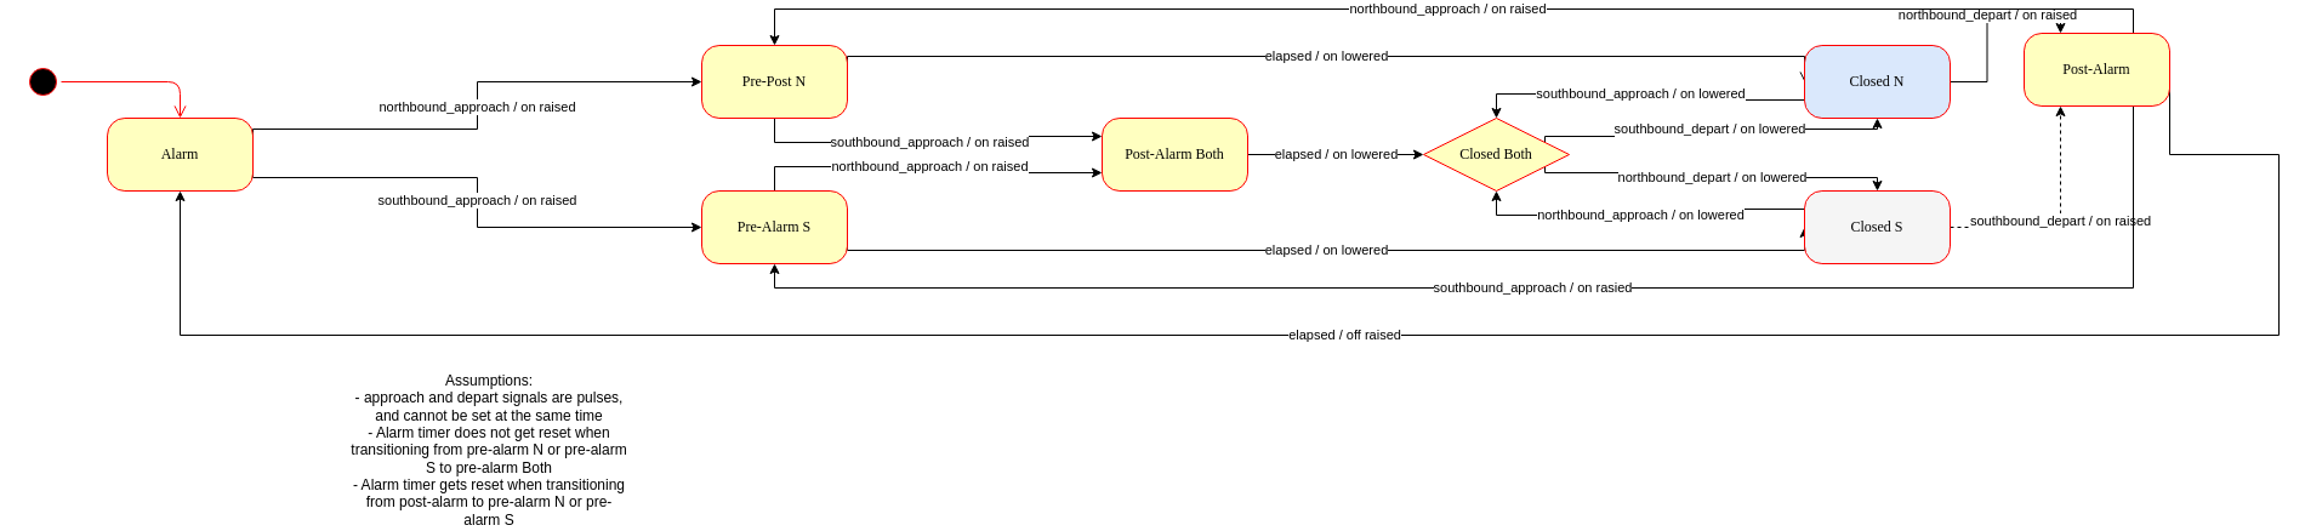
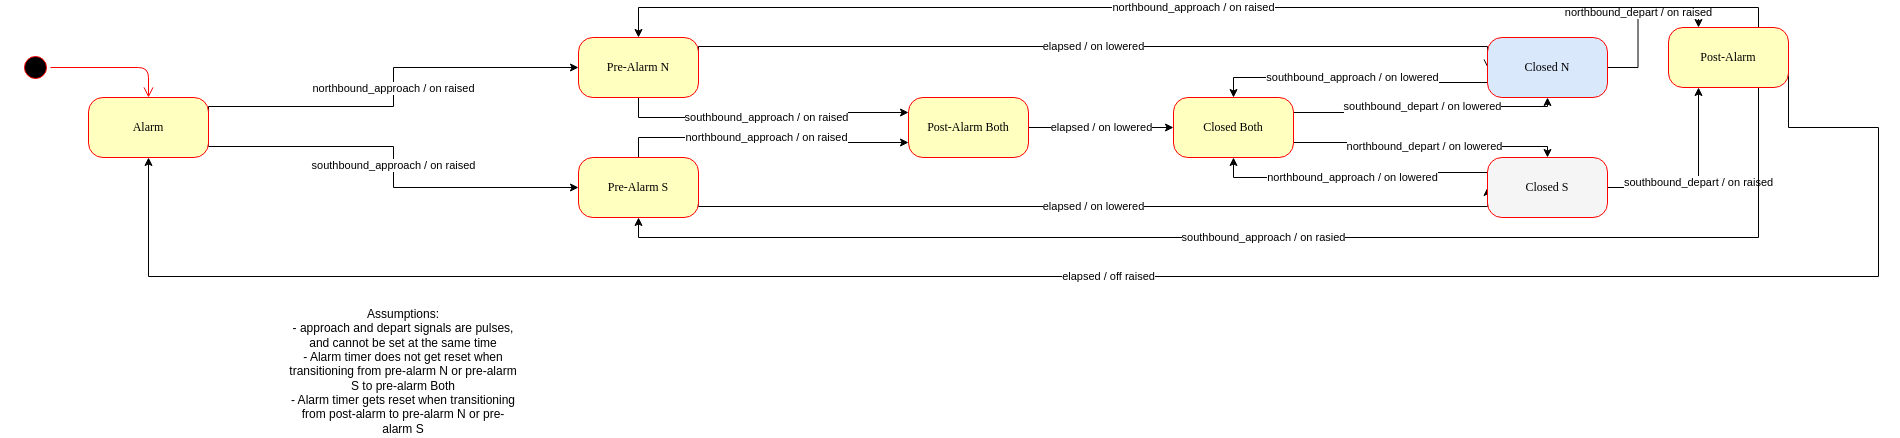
  <mxCell id="0" />
  <mxCell id="1" parent="0" />
  <mxCell id="2" value="" style="ellipse;html=1;shape=startState;fillColor=#000000;strokeColor=#ff0000;rounded=1;shadow=0;comic=0;labelBackgroundColor=none;fontFamily=Verdana;fontSize=12;fontColor=#000000;align=center;direction=south;" parent="1" vertex="1"><mxGeometry x="20" y="45" width="30" height="30" as="geometry" /></mxCell>
  <mxCell id="3" value="northbound_approach / on raised" style="edgeStyle=orthogonalEdgeStyle;rounded=0;orthogonalLoop=1;jettySize=auto;html=1;exitX=1;exitY=0.5;exitDx=0;exitDy=0;labelPosition=center;verticalLabelPosition=top;align=center;verticalAlign=bottom;" edge="1" parent="1" source="5" target="9"><mxGeometry relative="1" as="geometry"><Array as="points"><mxPoint x="208" y="99" /><mxPoint x="393" y="99" /><mxPoint x="393" y="60" /></Array><mxPoint as="offset" /></mxGeometry></mxCell>
  <mxCell id="4" value="southbound_approach / on raised" style="edgeStyle=orthogonalEdgeStyle;rounded=0;orthogonalLoop=1;jettySize=auto;html=1;exitX=1;exitY=0.75;exitDx=0;exitDy=0;entryX=0;entryY=0.5;entryDx=0;entryDy=0;" edge="1" parent="1" source="5" target="12"><mxGeometry relative="1" as="geometry"><Array as="points"><mxPoint x="208" y="139" /><mxPoint x="393" y="139" /><mxPoint x="393" y="180" /></Array></mxGeometry></mxCell>
  <mxCell id="5" value="Alarm" style="rounded=1;whiteSpace=wrap;html=1;arcSize=24;fillColor=#ffffc0;strokeColor=#ff0000;shadow=0;comic=0;labelBackgroundColor=none;fontFamily=Verdana;fontSize=12;fontColor=#000000;align=center;" parent="1" vertex="1"><mxGeometry x="88" y="90" width="120" height="60" as="geometry" /></mxCell>
  <mxCell id="6" style="edgeStyle=orthogonalEdgeStyle;html=1;labelBackgroundColor=none;endArrow=open;endSize=8;strokeColor=#ff0000;fontFamily=Verdana;fontSize=12;align=left;" parent="1" source="2" target="5" edge="1"><mxGeometry relative="1" as="geometry" /></mxCell>
  <mxCell id="7" value="elapsed / on lowered" style="edgeStyle=orthogonalEdgeStyle;rounded=0;orthogonalLoop=1;jettySize=auto;html=1;exitX=1;exitY=0.5;exitDx=0;exitDy=0;entryX=0;entryY=0.5;entryDx=0;entryDy=0;endArrow=open;" edge="1" parent="1" source="9" target="23"><mxGeometry relative="1" as="geometry"><Array as="points"><mxPoint x="698" y="39" /><mxPoint x="1487" y="39" /></Array></mxGeometry></mxCell>
  <mxCell id="8" value="southbound_approach / on raised" style="edgeStyle=orthogonalEdgeStyle;rounded=0;orthogonalLoop=1;jettySize=auto;html=1;exitX=0.5;exitY=1;exitDx=0;exitDy=0;entryX=0;entryY=0.25;entryDx=0;entryDy=0;" edge="1" parent="1" source="9" target="14"><mxGeometry relative="1" as="geometry" /></mxCell>
- <mxCell id="9" value="Pre-Post N" style="rounded=1;whiteSpace=wrap;html=1;arcSize=24;fillColor=#ffffc0;strokeColor=#ff0000;shadow=0;comic=0;labelBackgroundColor=none;fontFamily=Verdana;fontSize=12;fontColor=#000000;align=center;" vertex="1" parent="1"><mxGeometry x="578" y="30" width="120" height="60" as="geometry" /></mxCell>
+ <mxCell id="9" value="Pre-Alarm N" style="rounded=1;whiteSpace=wrap;html=1;arcSize=24;fillColor=#ffffc0;strokeColor=#ff0000;shadow=0;comic=0;labelBackgroundColor=none;fontFamily=Verdana;fontSize=12;fontColor=#000000;align=center;" vertex="1" parent="1"><mxGeometry x="578" y="30" width="120" height="60" as="geometry" /></mxCell>
  <mxCell id="10" value="elapsed / on lowered" style="edgeStyle=orthogonalEdgeStyle;rounded=0;orthogonalLoop=1;jettySize=auto;html=1;exitX=1;exitY=0.5;exitDx=0;exitDy=0;entryX=0;entryY=0.5;entryDx=0;entryDy=0;" edge="1" parent="1" source="12" target="20"><mxGeometry x="0.001" relative="1" as="geometry"><Array as="points"><mxPoint x="698" y="199" /><mxPoint x="1487" y="199" /></Array><mxPoint as="offset" /></mxGeometry></mxCell>
  <mxCell id="11" value="northbound_approach / on raised" style="edgeStyle=orthogonalEdgeStyle;rounded=0;orthogonalLoop=1;jettySize=auto;html=1;exitX=0.5;exitY=0;exitDx=0;exitDy=0;entryX=0;entryY=0.75;entryDx=0;entryDy=0;" edge="1" parent="1" source="12" target="14"><mxGeometry relative="1" as="geometry" /></mxCell>
  <mxCell id="12" value="Pre-Alarm S" style="rounded=1;whiteSpace=wrap;html=1;arcSize=24;fillColor=#ffffc0;strokeColor=#ff0000;shadow=0;comic=0;labelBackgroundColor=none;fontFamily=Verdana;fontSize=12;fontColor=#000000;align=center;" vertex="1" parent="1"><mxGeometry x="578" y="150" width="120" height="60" as="geometry" /></mxCell>
  <mxCell id="13" value="elapsed / on lowered" style="edgeStyle=orthogonalEdgeStyle;rounded=0;orthogonalLoop=1;jettySize=auto;html=1;exitX=1;exitY=0.5;exitDx=0;exitDy=0;" edge="1" parent="1" source="14" target="17"><mxGeometry relative="1" as="geometry" /></mxCell>
  <mxCell id="14" value="Post-Alarm Both" style="rounded=1;whiteSpace=wrap;html=1;arcSize=24;fillColor=#ffffc0;strokeColor=#ff0000;shadow=0;comic=0;labelBackgroundColor=none;fontFamily=Verdana;fontSize=12;fontColor=#000000;align=center;" vertex="1" parent="1"><mxGeometry x="908" y="90" width="120" height="60" as="geometry" /></mxCell>
  <mxCell id="15" value="southbound_depart / on lowered" style="edgeStyle=orthogonalEdgeStyle;rounded=0;orthogonalLoop=1;jettySize=auto;html=1;exitX=1;exitY=0.25;exitDx=0;exitDy=0;entryX=0.5;entryY=1;entryDx=0;entryDy=0;" edge="1" parent="1" source="17" target="23"><mxGeometry relative="1" as="geometry"><Array as="points"><mxPoint x="1390" y="105" /><mxPoint x="1390" y="99" /><mxPoint x="1547" y="99" /></Array></mxGeometry></mxCell>
  <mxCell id="16" value="northbound_depart / on lowered" style="edgeStyle=orthogonalEdgeStyle;rounded=0;orthogonalLoop=1;jettySize=auto;html=1;exitX=1;exitY=0.75;exitDx=0;exitDy=0;entryX=0.5;entryY=0;entryDx=0;entryDy=0;" edge="1" parent="1" source="17" target="20"><mxGeometry relative="1" as="geometry"><Array as="points"><mxPoint x="1390" y="135" /><mxPoint x="1390" y="139" /><mxPoint x="1547" y="139" /></Array></mxGeometry></mxCell>
- <mxCell id="17" value="Closed Both" style="rhombus;whiteSpace=wrap;html=1;arcSize=24;fillColor=#ffffc0;strokeColor=#ff0000;shadow=0;comic=0;labelBackgroundColor=none;fontFamily=Verdana;fontSize=12;fontColor=#000000;align=center;" vertex="1" parent="1"><mxGeometry x="1173" y="90" width="120" height="60" as="geometry" /></mxCell>
- <mxCell id="18" value="southbound_depart / on raised" style="edgeStyle=orthogonalEdgeStyle;rounded=0;orthogonalLoop=1;jettySize=auto;html=1;exitX=1;exitY=0.5;exitDx=0;exitDy=0;entryX=0.25;entryY=1;entryDx=0;entryDy=0;dashed=1;" edge="1" parent="1" source="20" target="27"><mxGeometry relative="1" as="geometry" /></mxCell>
+ <mxCell id="17" value="Closed Both" style="rounded=1;whiteSpace=wrap;html=1;arcSize=24;fillColor=#ffffc0;strokeColor=#ff0000;shadow=0;comic=0;labelBackgroundColor=none;fontFamily=Verdana;fontSize=12;fontColor=#000000;align=center;" vertex="1" parent="1"><mxGeometry x="1173" y="90" width="120" height="60" as="geometry" /></mxCell>
+ <mxCell id="18" value="southbound_depart / on raised" style="edgeStyle=orthogonalEdgeStyle;rounded=0;orthogonalLoop=1;jettySize=auto;html=1;exitX=1;exitY=0.5;exitDx=0;exitDy=0;entryX=0.25;entryY=1;entryDx=0;entryDy=0;" edge="1" parent="1" source="20" target="27"><mxGeometry relative="1" as="geometry" /></mxCell>
  <mxCell id="19" value="northbound_approach / on lowered" style="edgeStyle=orthogonalEdgeStyle;rounded=0;orthogonalLoop=1;jettySize=auto;html=1;exitX=0;exitY=0.25;exitDx=0;exitDy=0;entryX=0.5;entryY=1;entryDx=0;entryDy=0;" edge="1" parent="1" source="20" target="17"><mxGeometry relative="1" as="geometry" /></mxCell>
  <mxCell id="20" value="Closed S" style="rounded=1;whiteSpace=wrap;html=1;arcSize=24;fillColor=#f5f5f5;strokeColor=#ff0000;shadow=0;comic=0;labelBackgroundColor=none;fontFamily=Verdana;fontSize=12;fontColor=#000000;align=center;" vertex="1" parent="1"><mxGeometry x="1487" y="150" width="120" height="60" as="geometry" /></mxCell>
  <mxCell id="21" value="northbound_depart / on raised" style="edgeStyle=orthogonalEdgeStyle;rounded=0;orthogonalLoop=1;jettySize=auto;html=1;exitX=1;exitY=0.5;exitDx=0;exitDy=0;entryX=0.25;entryY=0;entryDx=0;entryDy=0;" edge="1" parent="1" source="23" target="27"><mxGeometry relative="1" as="geometry" /></mxCell>
  <mxCell id="22" value="southbound_approach / on lowered" style="edgeStyle=orthogonalEdgeStyle;rounded=0;orthogonalLoop=1;jettySize=auto;html=1;exitX=0;exitY=0.75;exitDx=0;exitDy=0;entryX=0.5;entryY=0;entryDx=0;entryDy=0;" edge="1" parent="1" source="23" target="17"><mxGeometry relative="1" as="geometry" /></mxCell>
  <mxCell id="23" value="Closed N" style="rounded=1;whiteSpace=wrap;html=1;arcSize=24;fillColor=#dae8fc;strokeColor=#ff0000;shadow=0;comic=0;labelBackgroundColor=none;fontFamily=Verdana;fontSize=12;fontColor=#000000;align=center;" vertex="1" parent="1"><mxGeometry x="1487" y="30" width="120" height="60" as="geometry" /></mxCell>
  <mxCell id="24" value="elapsed / off raised" style="edgeStyle=orthogonalEdgeStyle;rounded=0;orthogonalLoop=1;jettySize=auto;html=1;exitX=1;exitY=0.5;exitDx=0;exitDy=0;entryX=0.5;entryY=1;entryDx=0;entryDy=0;" edge="1" parent="1" source="27" target="5"><mxGeometry relative="1" as="geometry"><Array as="points"><mxPoint x="1878" y="120" /><mxPoint x="1878" y="269" /><mxPoint x="148" y="269" /></Array></mxGeometry></mxCell>
  <mxCell id="25" value="southbound_approach / on rasied" style="edgeStyle=orthogonalEdgeStyle;rounded=0;orthogonalLoop=1;jettySize=auto;html=1;exitX=0.75;exitY=1;exitDx=0;exitDy=0;entryX=0.5;entryY=1;entryDx=0;entryDy=0;" edge="1" parent="1" source="27" target="12"><mxGeometry relative="1" as="geometry" /></mxCell>
  <mxCell id="26" value="northbound_approach / on raised" style="edgeStyle=orthogonalEdgeStyle;rounded=0;orthogonalLoop=1;jettySize=auto;html=1;exitX=0.75;exitY=0;exitDx=0;exitDy=0;entryX=0.5;entryY=0;entryDx=0;entryDy=0;" edge="1" parent="1" source="27" target="9"><mxGeometry relative="1" as="geometry" /></mxCell>
  <mxCell id="27" value="Post-Alarm" style="rounded=1;whiteSpace=wrap;html=1;arcSize=24;fillColor=#ffffc0;strokeColor=#ff0000;shadow=0;comic=0;labelBackgroundColor=none;fontFamily=Verdana;fontSize=12;fontColor=#000000;align=center;" vertex="1" parent="1"><mxGeometry x="1668" y="20" width="120" height="60" as="geometry" /></mxCell>
  <mxCell id="28" value="Assumptions:&lt;div&gt;- approach and depart signals are pulses, and cannot be set at the same time&lt;/div&gt;&lt;div&gt;- Alarm timer does not get reset when transitioning from pre-alarm N or pre-alarm S to pre-alarm Both&lt;/div&gt;&lt;div&gt;- Alarm timer gets reset when transitioning from post-alarm to pre-alarm N or pre-alarm S&lt;/div&gt;" style="text;html=1;align=center;verticalAlign=middle;whiteSpace=wrap;rounded=0;" vertex="1" parent="1"><mxGeometry x="288" y="319" width="230" height="90" as="geometry" /></mxCell>
